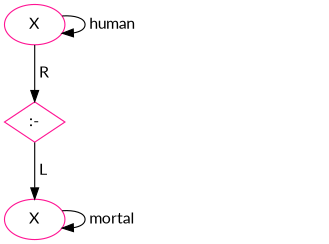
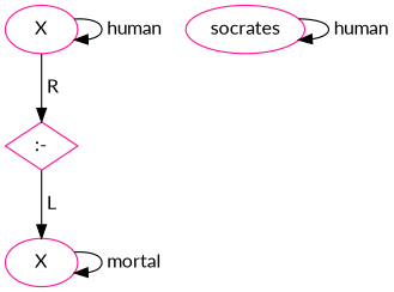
  digraph {
    fontname=Lato
    node [color=deeppink fontname=Lato]
    edge [fontname=Lato]
    n1 [label=X]
    n2 [label=X]
    ":-" [shape=diamond]
+   socrates
    n1 -> n1 [label=" mortal"]
    n2 -> n2 [label=" human"]
    n2 -> ":-" [label=" R"]
    ":-" -> n1 [label=" L"]
+   socrates -> socrates [label=" human"]
  }
